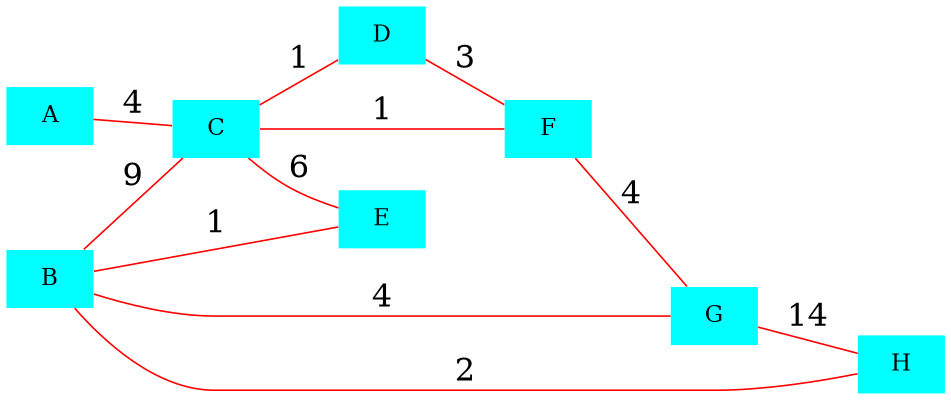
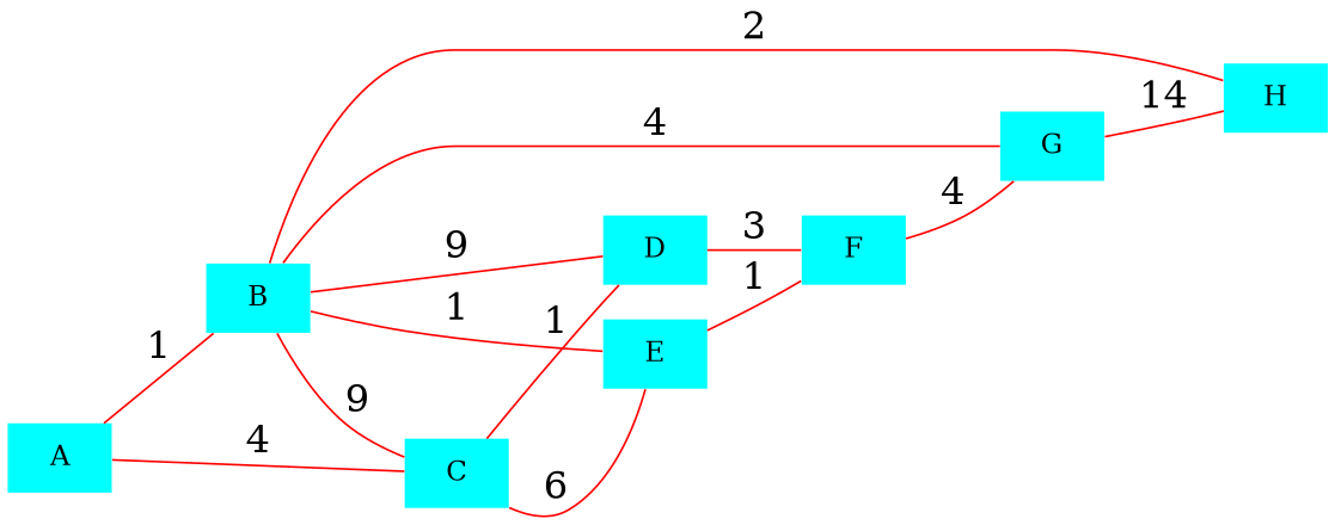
  graph {
    rankdir=LR
    node [fillcolor=aqua shape=none style=filled]
    edge [color=red fontsize="20pt"]
    A
    B
    C
    D
    G
    H
    E
    F
+   A -- B [label=1]
    A -- C [label=4]
    B -- C [label=9]
+   B -- D [label=9]
    B -- G [label=4]
    B -- H [label=2]
    B -- E [label=1]
    C -- D [label=1]
    C -- E [label=6]
    D -- F [label=3]
    G -- H [label=14]
-   C -- F [label=1]
+   E -- F [label=1]
    F -- G [label=4]
  }
